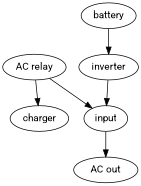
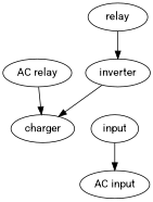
  digraph {
    fontname=Roboto
    rankdir=TB
    node [fontname=Roboto]
    edge [fontname=Roboto]
    n1 [label="AC relay"]
    charger
    n3 [label=input]
-   "AC out"
-   battery
+   "AC out" [label="AC input"]
+   battery [label=relay]
    inverter
    n1 -> charger
-   n1 -> n3
    n3 -> "AC out"
    battery -> inverter
-   inverter -> n3
+   inverter -> charger
  }
